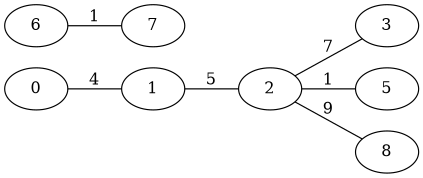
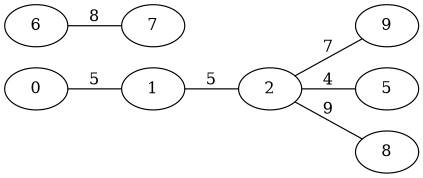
  graph {
    rankdir=LR
    0
    1
    2
-   3
+   3 [label=9]
    5
    8
    6
    7
-   0 -- 1 [label=4]
+   0 -- 1 [label=5]
    1 -- 2 [label=5]
    2 -- 3 [label=7]
-   2 -- 5 [label=1]
+   2 -- 5 [label=4]
    2 -- 8 [label=9]
-   6 -- 7 [label=1]
+   6 -- 7 [label=8]
  }
